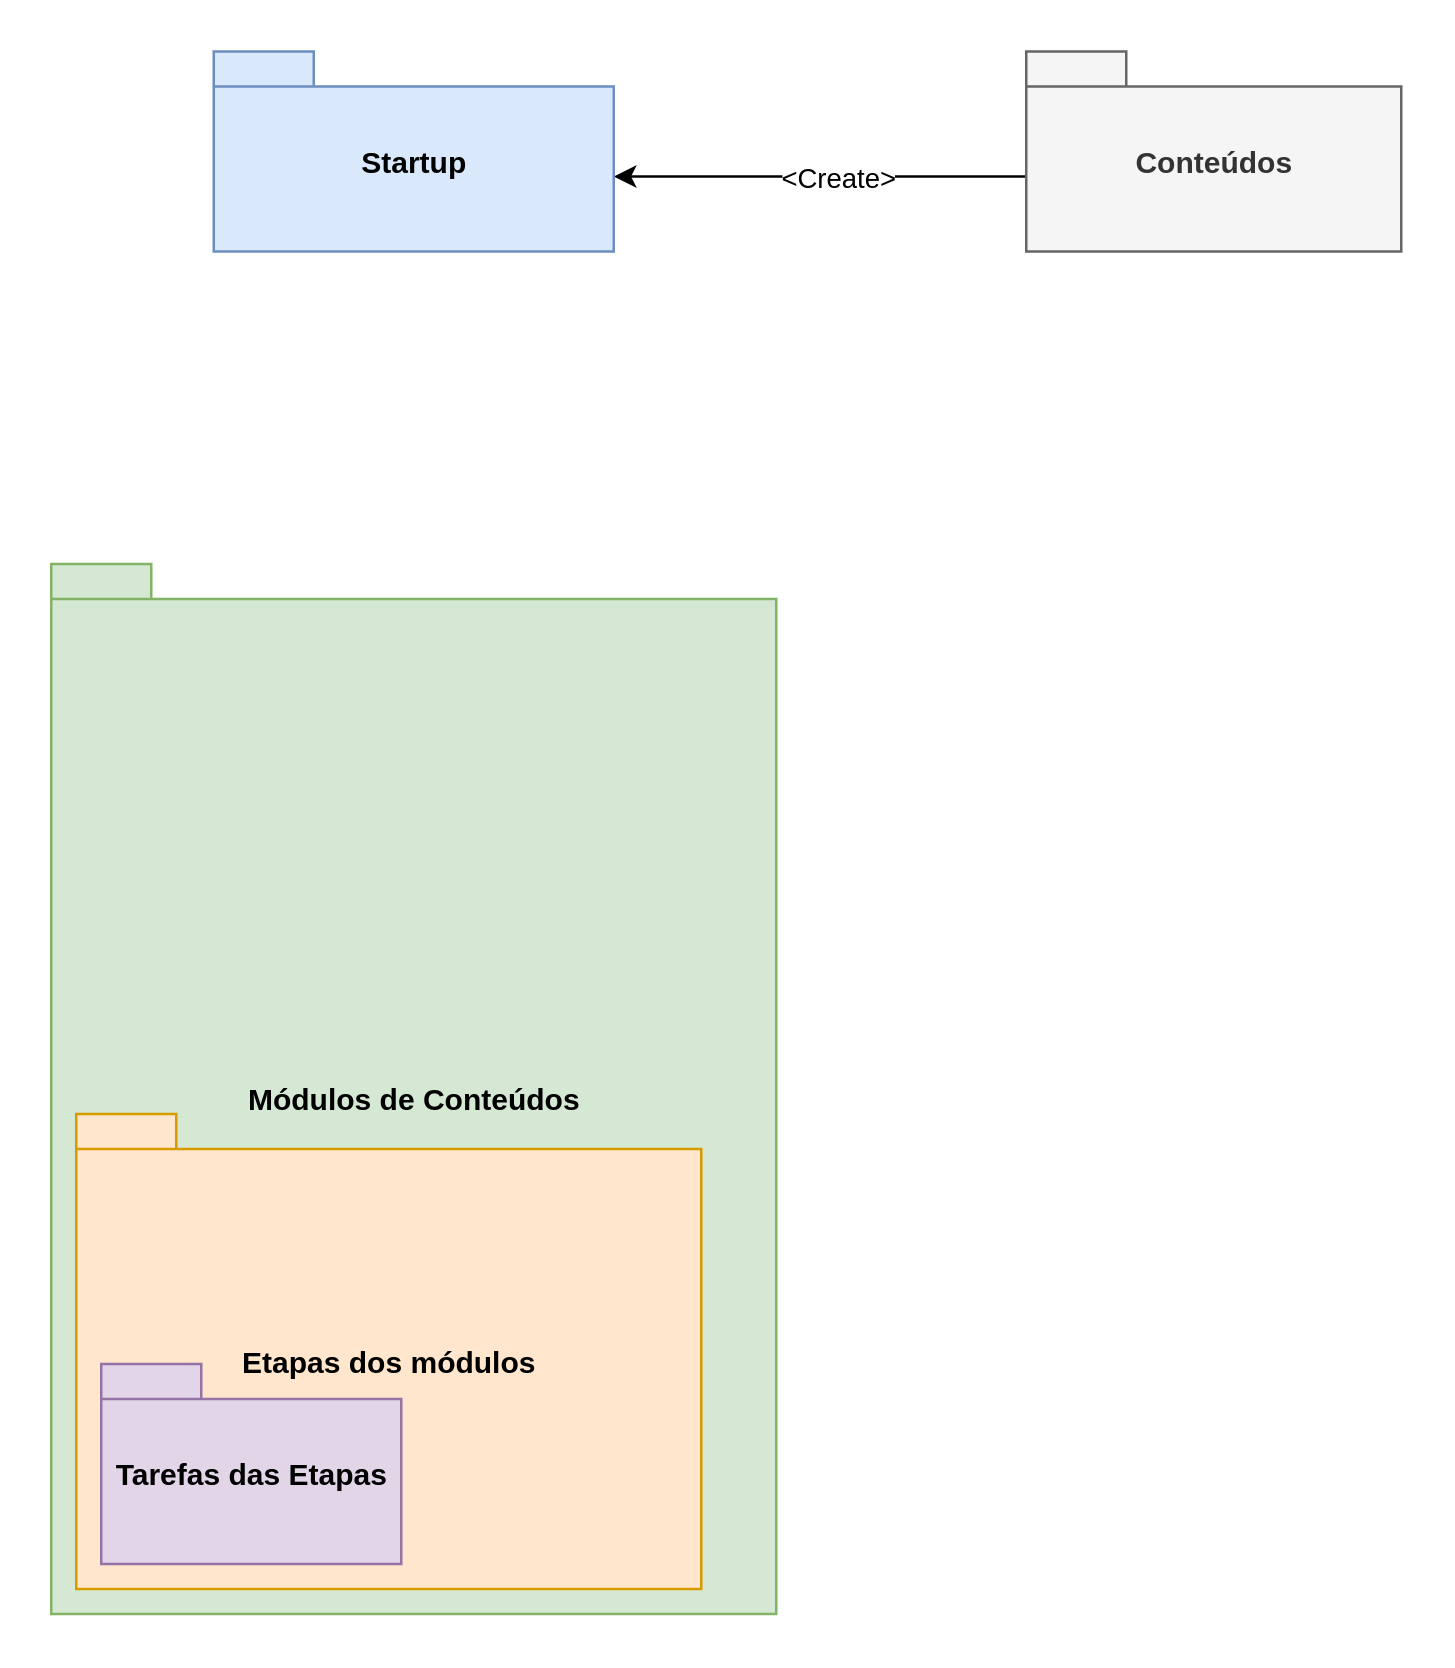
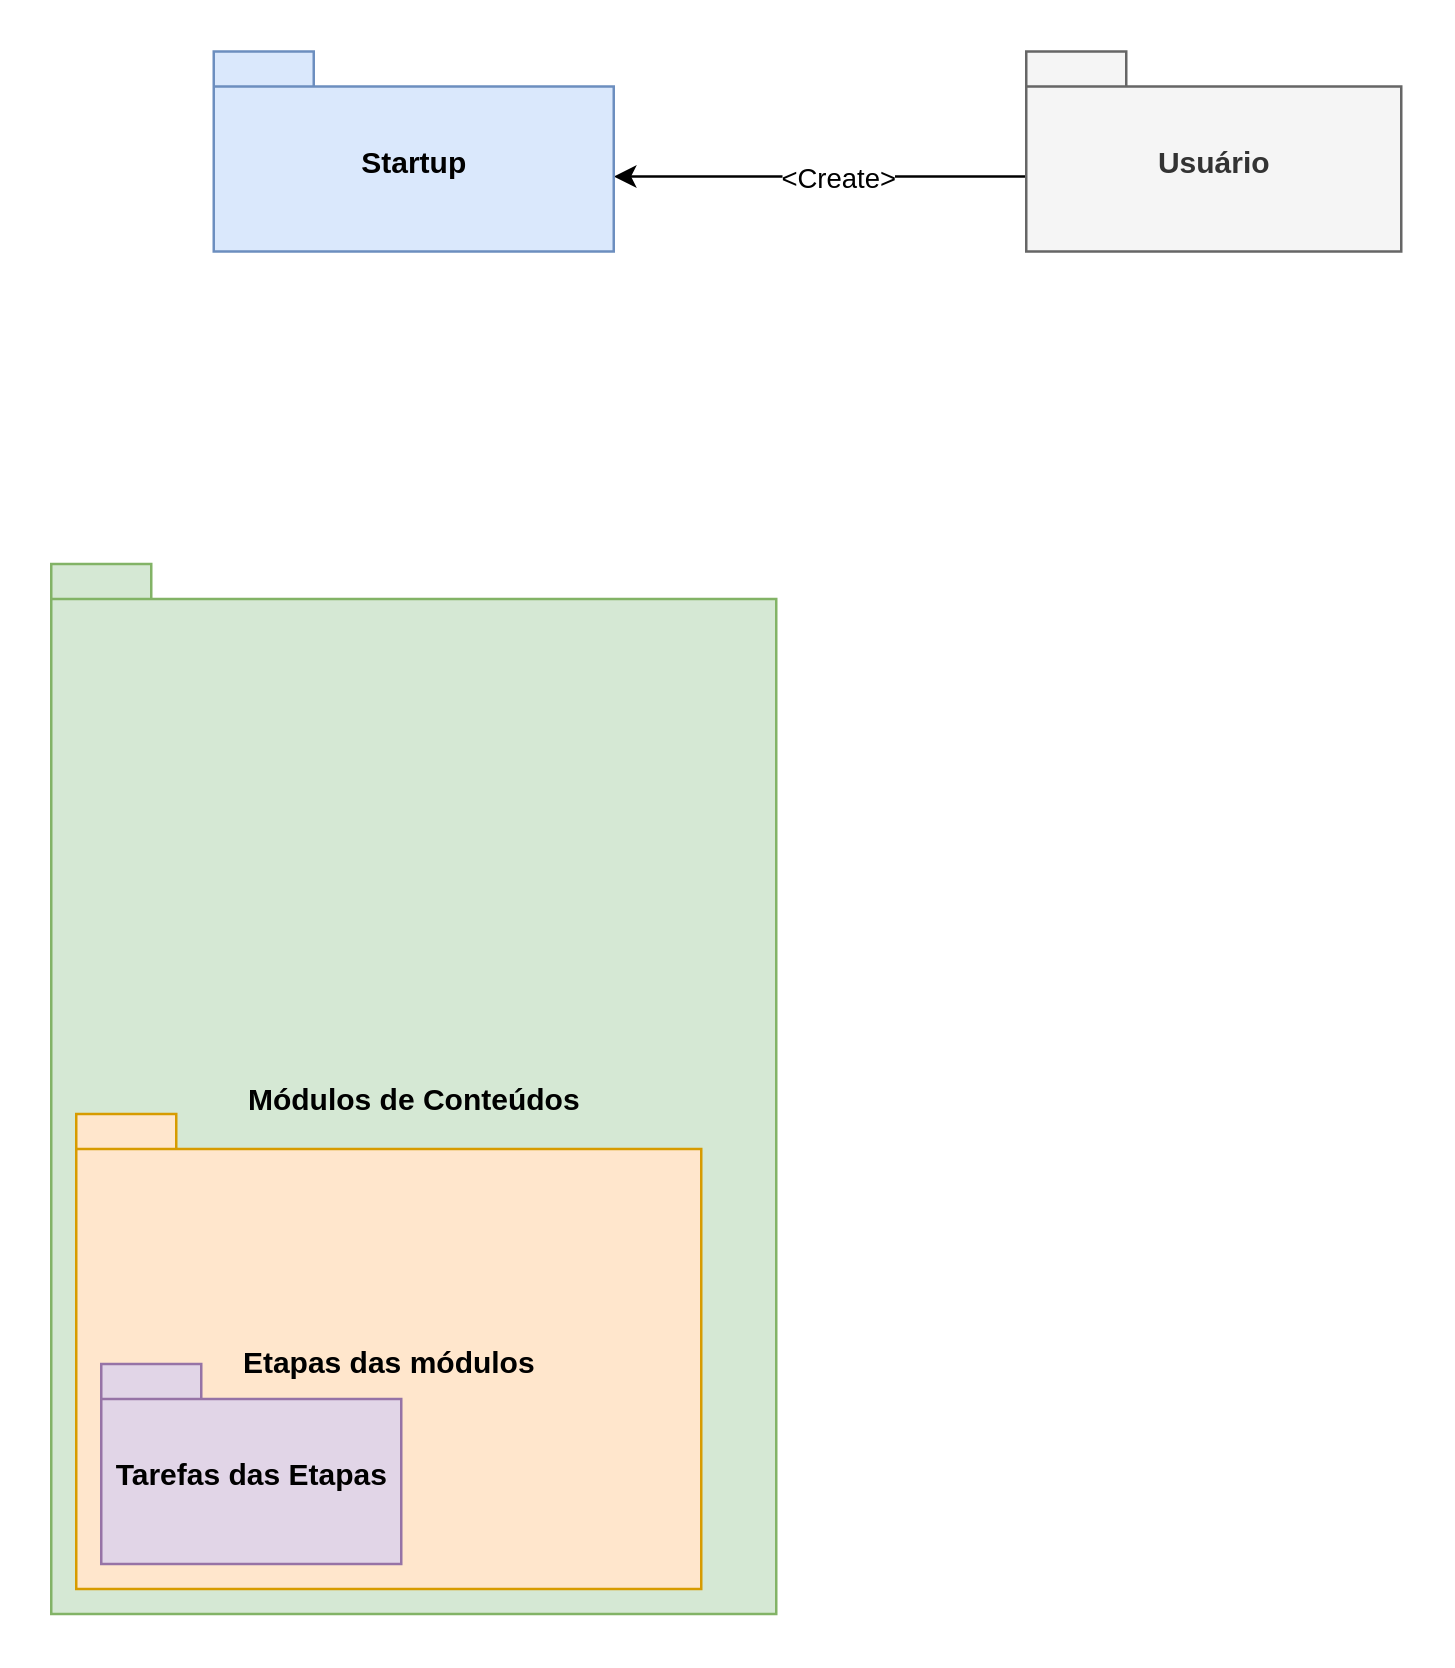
  <mxCell id="0" />
  <mxCell id="1" parent="0" />
  <mxCell id="2" style="edgeStyle=orthogonalEdgeStyle;rounded=0;orthogonalLoop=1;jettySize=auto;html=1;" edge="1" parent="1"><mxGeometry relative="1" as="geometry"><mxPoint x="410" y="70" as="sourcePoint" /><mxPoint x="245" y="70" as="targetPoint" /></mxGeometry></mxCell>
  <mxCell id="3" value="&amp;lt;Create&amp;gt;" style="edgeLabel;html=1;align=center;verticalAlign=middle;resizable=0;points=[];" vertex="1" connectable="0" parent="2"><mxGeometry x="-0.21" y="1" relative="1" as="geometry"><mxPoint x="-11" y="-1" as="offset" /></mxGeometry></mxCell>
- <mxCell id="4" value="Conteúdos" style="shape=folder;fontStyle=1;spacingTop=10;tabWidth=40;tabHeight=14;tabPosition=left;html=1;fillColor=#f5f5f5;strokeColor=#666666;fontColor=#333333;" vertex="1" parent="1"><mxGeometry x="410" y="20" width="150" height="80" as="geometry" /></mxCell>
+ <mxCell id="4" value="Usuário" style="shape=folder;fontStyle=1;spacingTop=10;tabWidth=40;tabHeight=14;tabPosition=left;html=1;fillColor=#f5f5f5;strokeColor=#666666;fontColor=#333333;" vertex="1" parent="1"><mxGeometry x="410" y="20" width="150" height="80" as="geometry" /></mxCell>
  <mxCell id="5" value="Startup" style="shape=folder;fontStyle=1;spacingTop=10;tabWidth=40;tabHeight=14;tabPosition=left;html=1;fillColor=#dae8fc;strokeColor=#6c8ebf;" vertex="1" parent="1"><mxGeometry x="85" y="20" width="160" height="80" as="geometry" /></mxCell>
  <mxCell id="6" value="Módulos de Conteúdos" style="shape=folder;fontStyle=1;spacingTop=10;tabWidth=40;tabHeight=14;tabPosition=left;html=1;fillColor=#d5e8d4;strokeColor=#82b366;" vertex="1" parent="1"><mxGeometry x="20" y="225" width="290" height="420" as="geometry" /></mxCell>
- <mxCell id="7" value="Etapas dos módulos" style="shape=folder;fontStyle=1;spacingTop=10;tabWidth=40;tabHeight=14;tabPosition=left;html=1;fillColor=#ffe6cc;strokeColor=#d79b00;" vertex="1" parent="1"><mxGeometry x="30" y="445" width="250" height="190" as="geometry" /></mxCell>
+ <mxCell id="7" value="Etapas das módulos" style="shape=folder;fontStyle=1;spacingTop=10;tabWidth=40;tabHeight=14;tabPosition=left;html=1;fillColor=#ffe6cc;strokeColor=#d79b00;" vertex="1" parent="1"><mxGeometry x="30" y="445" width="250" height="190" as="geometry" /></mxCell>
  <mxCell id="8" value="Tarefas das Etapas" style="shape=folder;fontStyle=1;spacingTop=10;tabWidth=40;tabHeight=14;tabPosition=left;html=1;fillColor=#e1d5e7;strokeColor=#9673a6;" vertex="1" parent="1"><mxGeometry x="40" y="545" width="120" height="80" as="geometry" /></mxCell>
